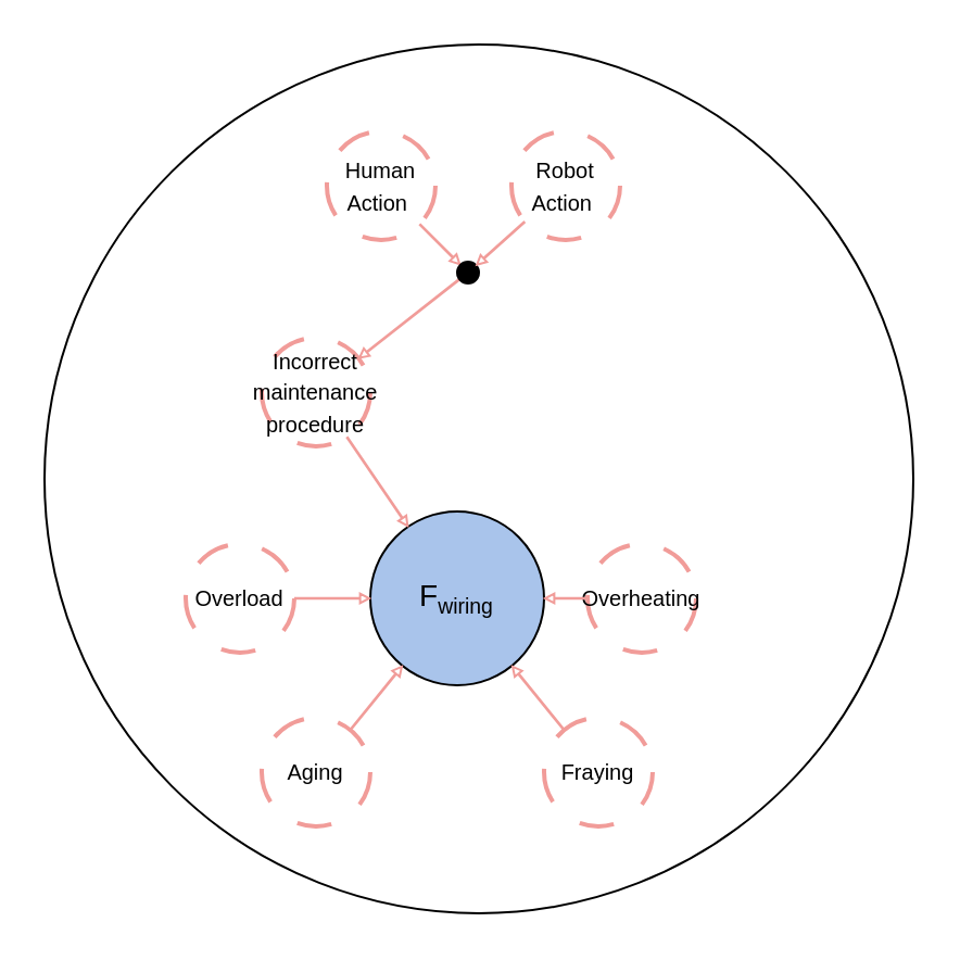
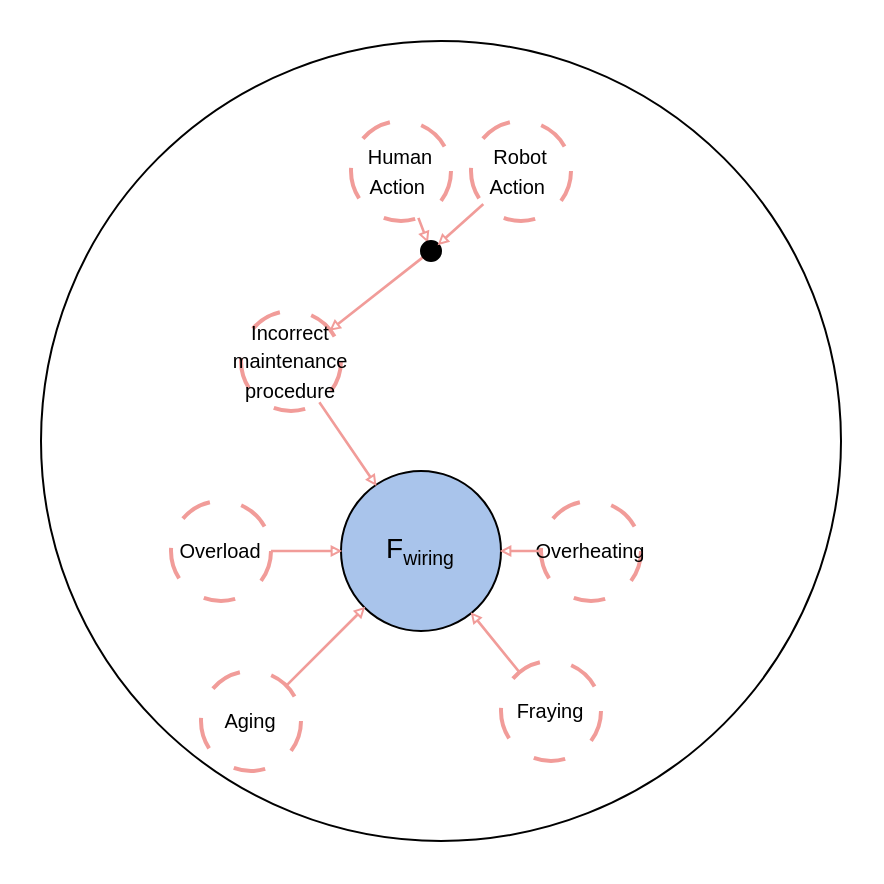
  <mxCell id="0" />
  <mxCell id="1" parent="0" />
  <mxCell id="2" value="" style="ellipse;whiteSpace=wrap;html=1;aspect=fixed;" vertex="1" parent="1"><mxGeometry x="20" y="20" width="400" height="400" as="geometry" /></mxCell>
- <mxCell id="3" value="&lt;font style=&quot;font-size: 10px;&quot;&gt;Human Action&amp;nbsp;&lt;/font&gt;" style="ellipse;whiteSpace=wrap;html=1;aspect=fixed;fillColor=#FFFFFF;strokeColor=#F19C99;strokeWidth=2;dashed=1;dashPattern=8 8;" vertex="1" parent="1"><mxGeometry x="150" y="60" width="50" height="50" as="geometry" /></mxCell>
+ <mxCell id="3" value="&lt;font style=&quot;font-size: 10px;&quot;&gt;Human Action&amp;nbsp;&lt;/font&gt;" style="ellipse;whiteSpace=wrap;html=1;aspect=fixed;fillColor=#FFFFFF;strokeColor=#F19C99;strokeWidth=2;dashed=1;dashPattern=8 8;" vertex="1" parent="1"><mxGeometry x="175" y="60" width="50" height="50" as="geometry" /></mxCell>
  <mxCell id="4" value="&lt;font style=&quot;font-size: 10px;&quot;&gt;Incorrect maintenance procedure&lt;/font&gt;" style="ellipse;whiteSpace=wrap;html=1;aspect=fixed;fillColor=#FFFFFF;strokeColor=#F19C99;strokeWidth=2;dashed=1;dashPattern=8 8;" vertex="1" parent="1"><mxGeometry x="120" y="155" width="50" height="50" as="geometry" /></mxCell>
  <mxCell id="5" value="" style="shape=flexArrow;endArrow=classic;html=1;rounded=0;width=0.323;endSize=1.065;endWidth=2.981;strokeColor=#F19C99;" edge="1" parent="1" source="3" target="7"><mxGeometry width="50" height="50" relative="1" as="geometry"><mxPoint x="470" y="295" as="sourcePoint" /><mxPoint x="335" y="265" as="targetPoint" /></mxGeometry></mxCell>
  <mxCell id="6" value="" style="shape=flexArrow;endArrow=classic;html=1;rounded=0;width=0.323;endSize=1.065;endWidth=2.981;strokeColor=#F19C99;" edge="1" parent="1" source="7" target="4"><mxGeometry width="50" height="50" relative="1" as="geometry"><mxPoint x="460" y="330" as="sourcePoint" /><mxPoint x="480" y="345" as="targetPoint" /></mxGeometry></mxCell>
  <mxCell id="7" value="" style="ellipse;whiteSpace=wrap;html=1;aspect=fixed;fillColor=#000000;strokeColor=#000000;" vertex="1" parent="1"><mxGeometry x="210" y="120" width="10" height="10" as="geometry" /></mxCell>
  <mxCell id="8" value="" style="shape=flexArrow;endArrow=classic;html=1;rounded=0;width=0.323;endSize=1.065;endWidth=2.981;strokeColor=#F19C99;" edge="1" parent="1" source="15" target="7"><mxGeometry width="50" height="50" relative="1" as="geometry"><mxPoint x="235" y="110" as="sourcePoint" /><mxPoint x="496.576" y="327.227" as="targetPoint" /></mxGeometry></mxCell>
  <mxCell id="9" value="&lt;font style=&quot;font-size: 14px;&quot;&gt;F&lt;/font&gt;&lt;font style=&quot;font-size: 11.667px;&quot;&gt;&lt;sub&gt;wiring&lt;/sub&gt;&lt;/font&gt;" style="ellipse;whiteSpace=wrap;html=1;aspect=fixed;fillColor=#A9C4EB;" vertex="1" parent="1"><mxGeometry x="170" y="235" width="80" height="80" as="geometry" /></mxCell>
- <mxCell id="10" value="&lt;font style=&quot;font-size: 10px;&quot;&gt;Aging&lt;/font&gt;" style="ellipse;whiteSpace=wrap;html=1;aspect=fixed;fillColor=#FFFFFF;strokeColor=#F19C99;strokeWidth=2;dashed=1;dashPattern=8 8;" vertex="1" parent="1"><mxGeometry x="120" y="330" width="50" height="50" as="geometry" /></mxCell>
+ <mxCell id="10" value="&lt;font style=&quot;font-size: 10px;&quot;&gt;Aging&lt;/font&gt;" style="ellipse;whiteSpace=wrap;html=1;aspect=fixed;fillColor=#FFFFFF;strokeColor=#F19C99;strokeWidth=2;dashed=1;dashPattern=8 8;" vertex="1" parent="1"><mxGeometry x="100" y="335" width="50" height="50" as="geometry" /></mxCell>
  <mxCell id="11" value="&lt;font style=&quot;font-size: 10px;&quot;&gt;Overload&lt;/font&gt;" style="ellipse;whiteSpace=wrap;html=1;aspect=fixed;fillColor=#FFFFFF;strokeColor=#F19C99;strokeWidth=2;dashed=1;dashPattern=8 8;" vertex="1" parent="1"><mxGeometry x="85" y="250" width="50" height="50" as="geometry" /></mxCell>
  <mxCell id="12" value="&lt;font style=&quot;font-size: 10px;&quot;&gt;Fraying&lt;/font&gt;" style="ellipse;whiteSpace=wrap;html=1;aspect=fixed;fillColor=#FFFFFF;strokeColor=#F19C99;strokeWidth=2;dashed=1;dashPattern=8 8;" vertex="1" parent="1"><mxGeometry x="250" y="330" width="50" height="50" as="geometry" /></mxCell>
  <mxCell id="13" value="&lt;font style=&quot;font-size: 10px;&quot;&gt;Overheating&lt;/font&gt;" style="ellipse;whiteSpace=wrap;html=1;aspect=fixed;fillColor=#FFFFFF;strokeColor=#F19C99;strokeWidth=2;dashed=1;dashPattern=8 8;" vertex="1" parent="1"><mxGeometry x="270" y="250" width="50" height="50" as="geometry" /></mxCell>
  <mxCell id="14" value="" style="shape=flexArrow;endArrow=classic;html=1;rounded=0;width=0.323;endSize=1.065;endWidth=2.981;strokeColor=#F19C99;" edge="1" parent="1" source="13" target="9"><mxGeometry width="50" height="50" relative="1" as="geometry"><mxPoint x="245" y="120" as="sourcePoint" /><mxPoint x="229" y="132" as="targetPoint" /></mxGeometry></mxCell>
  <mxCell id="15" value="&lt;font style=&quot;font-size: 10px;&quot;&gt;Robot Action&amp;nbsp;&lt;/font&gt;" style="ellipse;whiteSpace=wrap;html=1;aspect=fixed;fillColor=#FFFFFF;strokeColor=#F19C99;strokeWidth=2;dashed=1;dashPattern=8 8;" vertex="1" parent="1"><mxGeometry x="235" y="60" width="50" height="50" as="geometry" /></mxCell>
  <mxCell id="16" value="" style="shape=flexArrow;endArrow=classic;html=1;rounded=0;width=0.323;endSize=1.065;endWidth=2.981;strokeColor=#F19C99;" edge="1" parent="1" source="11" target="9"><mxGeometry width="50" height="50" relative="1" as="geometry"><mxPoint x="225" y="140" as="sourcePoint" /><mxPoint x="225" y="165" as="targetPoint" /></mxGeometry></mxCell>
  <mxCell id="17" value="" style="shape=flexArrow;endArrow=classic;html=1;rounded=0;width=0.323;endSize=1.065;endWidth=2.981;strokeColor=#F19C99;" edge="1" parent="1" source="10" target="9"><mxGeometry width="50" height="50" relative="1" as="geometry"><mxPoint x="363" y="280" as="sourcePoint" /><mxPoint x="380" y="165" as="targetPoint" /></mxGeometry></mxCell>
  <mxCell id="18" value="" style="shape=flexArrow;endArrow=classic;html=1;rounded=0;width=0.323;endSize=1.065;endWidth=2.981;strokeColor=#F19C99;" edge="1" parent="1" source="12" target="9"><mxGeometry width="50" height="50" relative="1" as="geometry"><mxPoint x="481" y="274" as="sourcePoint" /><mxPoint x="407" y="159" as="targetPoint" /></mxGeometry></mxCell>
  <mxCell id="19" value="" style="shape=flexArrow;endArrow=classic;html=1;rounded=0;width=0.323;endSize=1.065;endWidth=2.981;strokeColor=#F19C99;" edge="1" parent="1" source="4" target="9"><mxGeometry width="50" height="50" relative="1" as="geometry"><mxPoint x="363" y="280" as="sourcePoint" /><mxPoint x="380" y="165" as="targetPoint" /></mxGeometry></mxCell>
